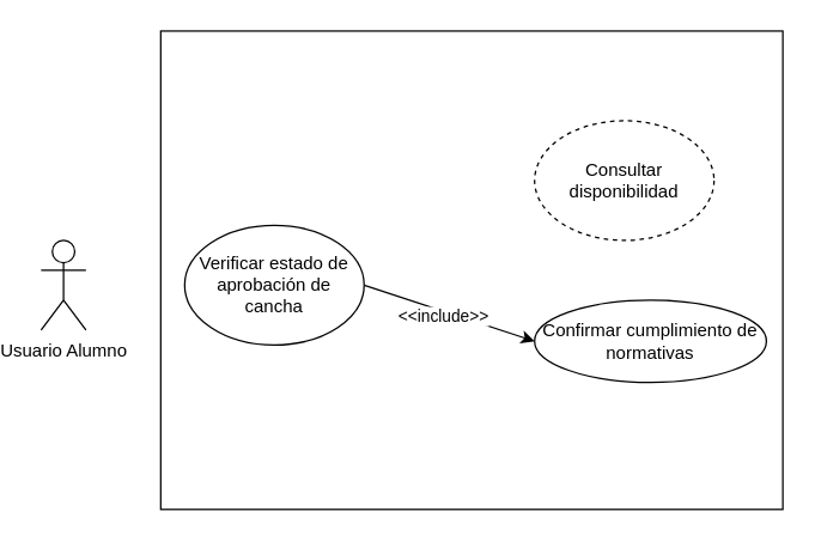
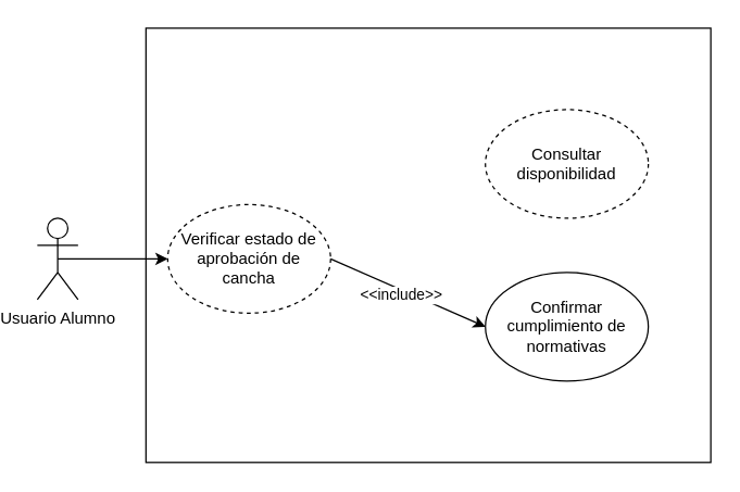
  <mxCell id="0" />
  <mxCell id="1" parent="0" />
  <mxCell id="2" value="" style="rounded=0;whiteSpace=wrap;html=1;" vertex="1" parent="1"><mxGeometry x="100" y="20" width="416" height="320" as="geometry" /></mxCell>
+ <mxCell id="3" style="edgeStyle=orthogonalEdgeStyle;rounded=0;orthogonalLoop=1;jettySize=auto;html=1;exitX=0.5;exitY=0.5;exitDx=0;exitDy=0;exitPerimeter=0;entryX=0;entryY=0.5;entryDx=0;entryDy=0;" edge="1" parent="1" source="4" target="7"><mxGeometry relative="1" as="geometry" /></mxCell>
  <mxCell id="4" value="Usuario Alumno" style="shape=umlActor;verticalLabelPosition=bottom;verticalAlign=top;html=1;outlineConnect=0;" vertex="1" parent="1"><mxGeometry x="20" y="160" width="30" height="60" as="geometry" /></mxCell>
  <mxCell id="5" style="edgeStyle=none;rounded=0;orthogonalLoop=1;jettySize=auto;html=1;exitX=1;exitY=0.5;exitDx=0;exitDy=0;entryX=0;entryY=0.5;entryDx=0;entryDy=0;" edge="1" parent="1" source="7" target="9"><mxGeometry relative="1" as="geometry" /></mxCell>
  <mxCell id="6" value="&amp;lt;&amp;lt;include&amp;gt;&amp;gt;" style="edgeLabel;html=1;align=center;verticalAlign=middle;resizable=0;points=[];" connectable="0" vertex="1" parent="5"><mxGeometry x="-0.067" y="-3" relative="1" as="geometry"><mxPoint as="offset" /></mxGeometry></mxCell>
- <mxCell id="7" value="Verificar estado de aprobación de cancha" style="ellipse;whiteSpace=wrap;html=1;" vertex="1" parent="1"><mxGeometry x="116" y="150" width="120" height="80" as="geometry" /></mxCell>
+ <mxCell id="7" value="Verificar estado de aprobación de cancha" style="ellipse;whiteSpace=wrap;html=1;dashed=1;" vertex="1" parent="1"><mxGeometry x="116" y="150" width="120" height="80" as="geometry" /></mxCell>
  <mxCell id="8" value="Consultar disponibilidad" style="ellipse;whiteSpace=wrap;html=1;dashed=1;" vertex="1" parent="1"><mxGeometry x="350" y="80" width="120" height="80" as="geometry" /></mxCell>
- <mxCell id="9" value="Confirmar cumplimiento de normativas" style="ellipse;whiteSpace=wrap;html=1;" vertex="1" parent="1"><mxGeometry x="350" y="200" width="155" height="55" as="geometry" /></mxCell>
+ <mxCell id="9" value="Confirmar cumplimiento de normativas" style="ellipse;whiteSpace=wrap;html=1;" vertex="1" parent="1"><mxGeometry x="350" y="200" width="120" height="80" as="geometry" /></mxCell>
